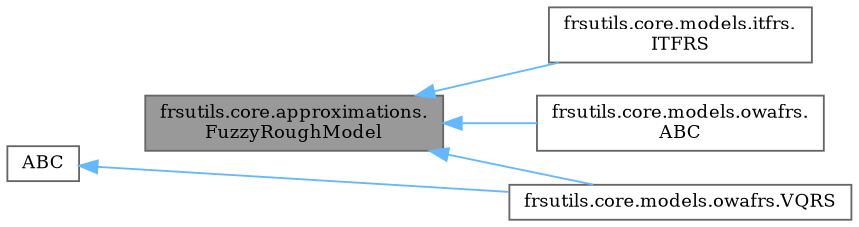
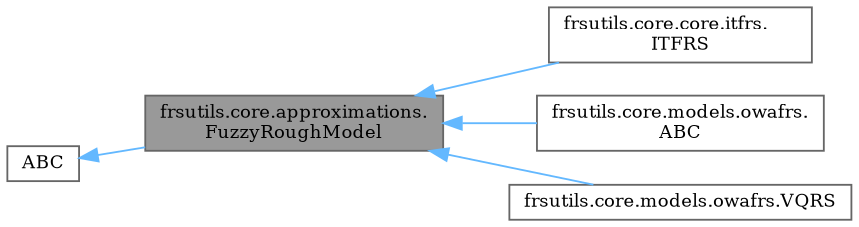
  digraph {
    fontname="DejaVu Serif"
    rankdir=LR
    node [color=gray40 fillcolor=white fontname="DejaVu Serif" fontsize=10 shape=box style=filled]
    edge [color=steelblue1 dir=back fontname="DejaVu Serif" fontsize=10 labelfontname=Helvetica labelfontsize=10 style=solid]
    n1 [fillcolor=grey60 fontcolor=black height=0.2 label="frsutils.core.approximations.\lFuzzyRoughModel" width=0.4]
-   n2 [height=0.2 label="frsutils.core.models.itfrs.\lITFRS" width=0.4]
+   n2 [height=0.2 label="frsutils.core.core.itfrs.\lITFRS" width=0.4]
    n3 [height=0.2 label="frsutils.core.models.owafrs.\lABC" width=0.4]
    n4 [height=0.2 label="frsutils.core.models.owafrs.VQRS" width=0.4]
    n5 [height=0.2 label=ABC width=0.4]
    n1 -> n2
    n1 -> n3
    n1 -> n4
-   n5 -> n4
+   n5 -> n1
  }
